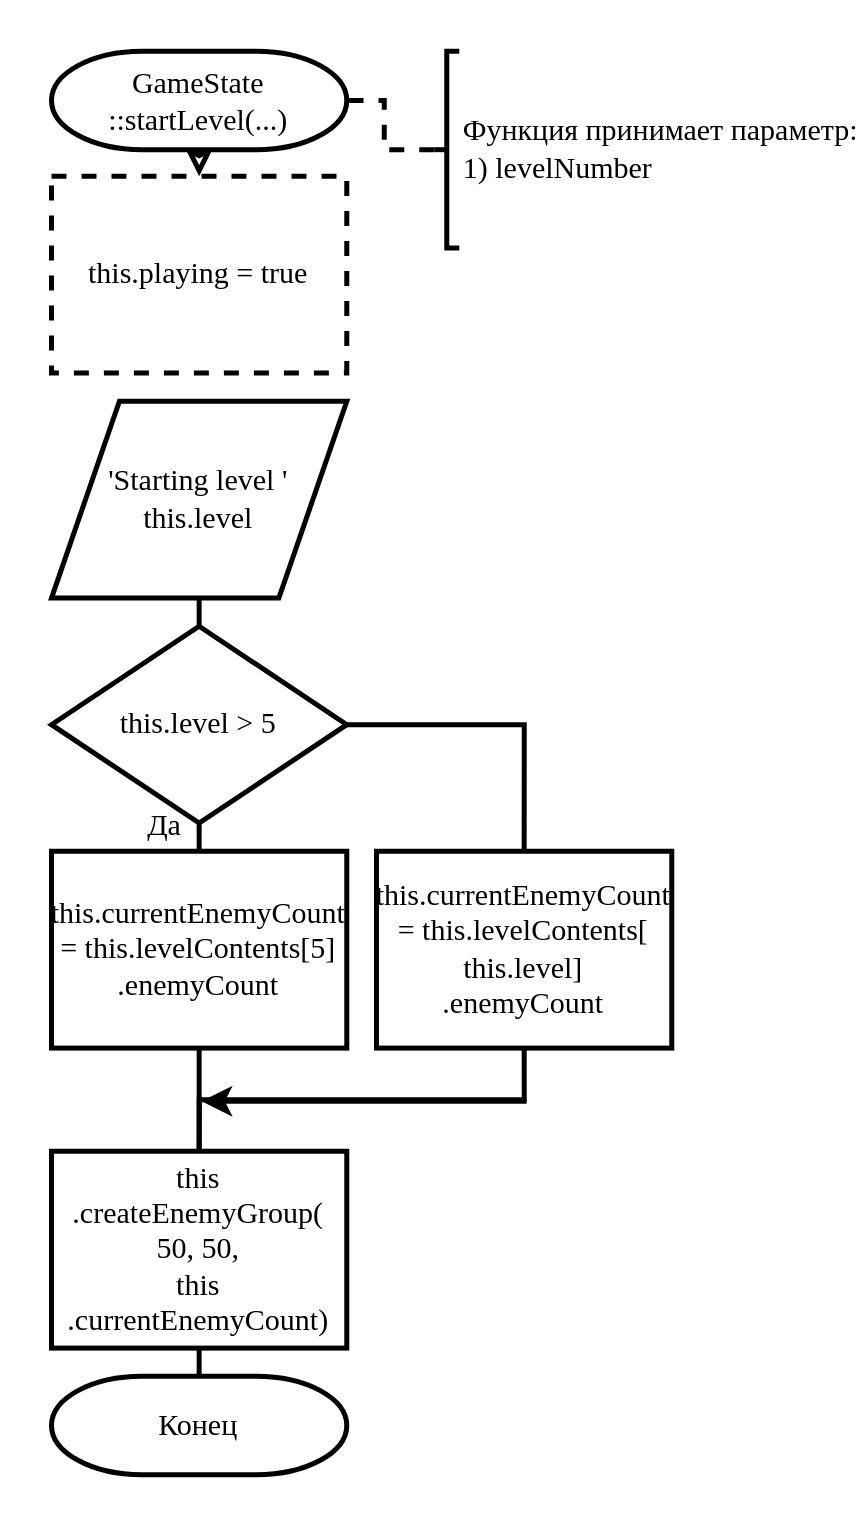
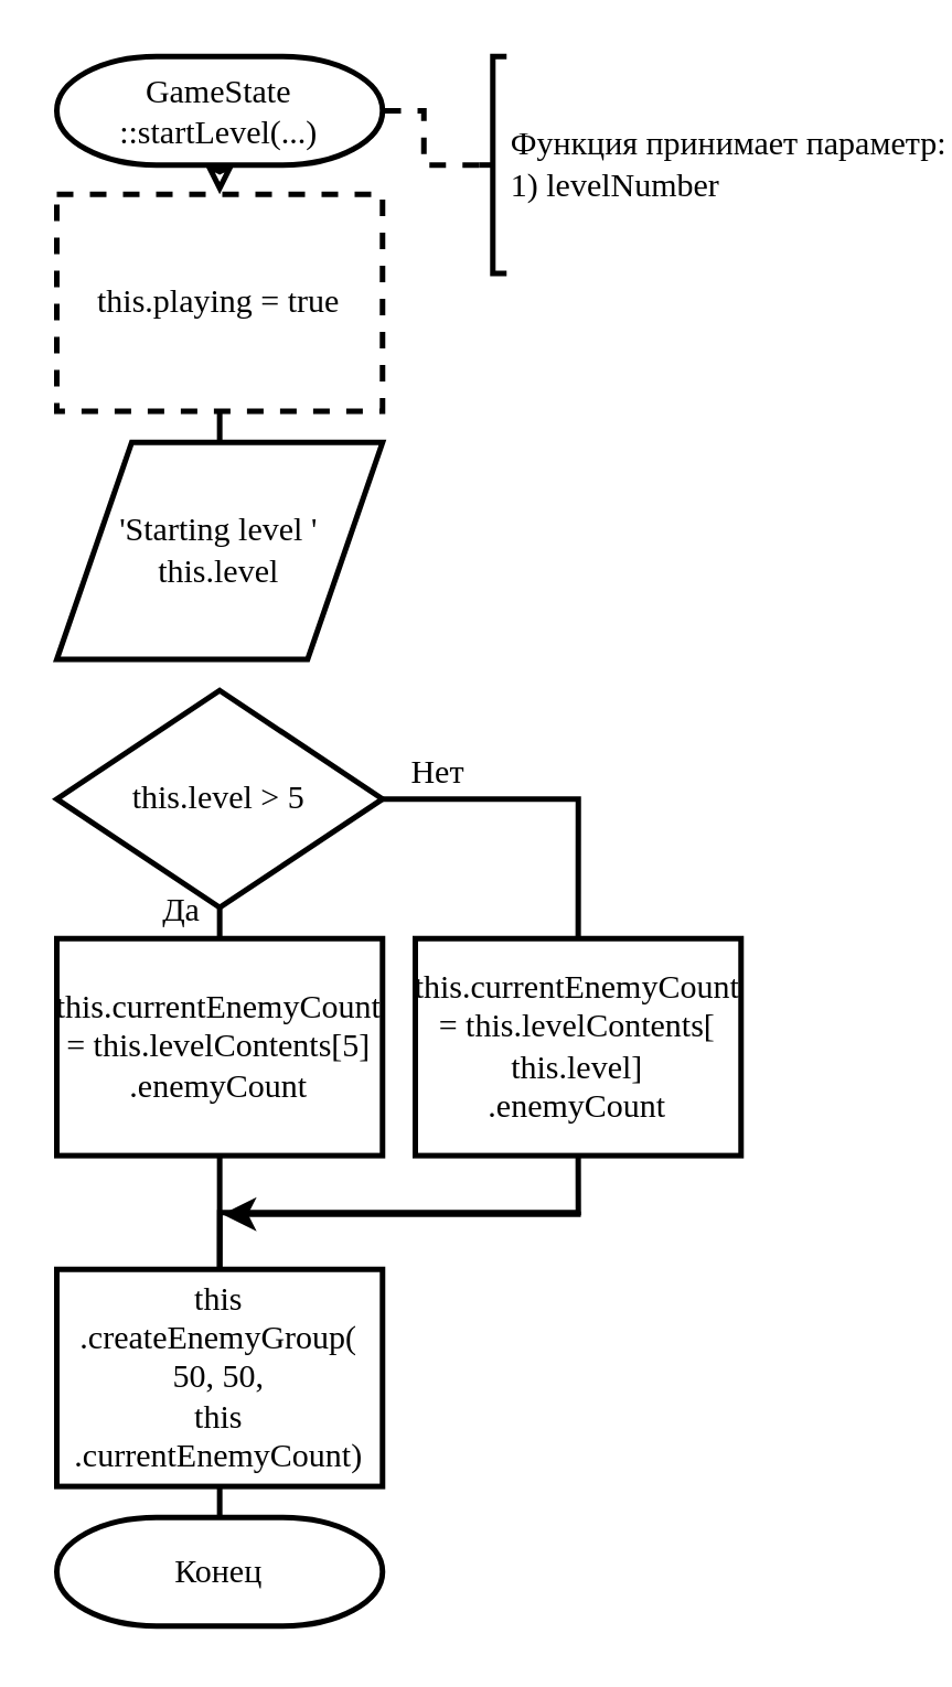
  <mxCell id="0" />
  <mxCell id="1" parent="0" />
  <mxCell id="2" style="edgeStyle=orthogonalEdgeStyle;rounded=0;orthogonalLoop=1;jettySize=auto;html=1;exitX=0.5;exitY=1;exitDx=0;exitDy=0;exitPerimeter=0;entryX=0.5;entryY=0;entryDx=0;entryDy=0;strokeWidth=2;endArrow=classic;endFill=0;fontFamily=Times New Roman;" edge="1" parent="1" source="3" target="5"><mxGeometry relative="1" as="geometry" /></mxCell>
  <mxCell id="3" value="GameState&lt;br&gt;::startLevel(...)" style="strokeWidth=2;html=1;shape=mxgraph.flowchart.terminator;whiteSpace=wrap;fontFamily=Times New Roman;" vertex="1" parent="1"><mxGeometry x="20" y="20" width="118.11" height="39.37" as="geometry" /></mxCell>
+ <mxCell id="4" style="edgeStyle=orthogonalEdgeStyle;rounded=0;orthogonalLoop=1;jettySize=auto;html=1;exitX=0.5;exitY=1;exitDx=0;exitDy=0;entryX=0.5;entryY=0;entryDx=0;entryDy=0;endArrow=none;endFill=0;strokeWidth=2;fontFamily=Times New Roman;" edge="1" parent="1" source="5" target="7"><mxGeometry relative="1" as="geometry" /></mxCell>
  <mxCell id="5" value="this.playing = true" style="rounded=0;whiteSpace=wrap;html=1;absoluteArcSize=1;arcSize=14;strokeWidth=2;fontFamily=Times New Roman;dashed=1;" vertex="1" parent="1"><mxGeometry x="20" y="70" width="118.11" height="78.74" as="geometry" /></mxCell>
- <mxCell id="6" style="edgeStyle=orthogonalEdgeStyle;rounded=0;orthogonalLoop=1;jettySize=auto;html=1;exitX=0.5;exitY=1;exitDx=0;exitDy=0;entryX=0.5;entryY=0;entryDx=0;entryDy=0;entryPerimeter=0;endArrow=none;endFill=0;strokeWidth=2;fontFamily=Times New Roman;" edge="1" parent="1" source="7" target="10"><mxGeometry relative="1" as="geometry" /></mxCell>
  <mxCell id="7" value="'Starting level '&lt;br&gt;this.level" style="shape=parallelogram;html=1;strokeWidth=2;perimeter=parallelogramPerimeter;whiteSpace=wrap;rounded=0;arcSize=12;size=0.23;fontFamily=Times New Roman;" vertex="1" parent="1"><mxGeometry x="20" y="160" width="118.11" height="78.74" as="geometry" /></mxCell>
  <mxCell id="8" style="edgeStyle=orthogonalEdgeStyle;rounded=0;orthogonalLoop=1;jettySize=auto;html=1;exitX=0.5;exitY=1;exitDx=0;exitDy=0;exitPerimeter=0;entryX=0.5;entryY=0;entryDx=0;entryDy=0;endArrow=none;endFill=0;strokeWidth=2;fontFamily=Times New Roman;" edge="1" parent="1" source="10" target="12"><mxGeometry relative="1" as="geometry" /></mxCell>
  <mxCell id="9" style="edgeStyle=orthogonalEdgeStyle;rounded=0;orthogonalLoop=1;jettySize=auto;html=1;exitX=1;exitY=0.5;exitDx=0;exitDy=0;exitPerimeter=0;entryX=0.5;entryY=0;entryDx=0;entryDy=0;endArrow=none;endFill=0;strokeWidth=2;fontFamily=Times New Roman;" edge="1" parent="1" source="10" target="14"><mxGeometry relative="1" as="geometry" /></mxCell>
  <mxCell id="10" value="this.level &amp;gt; 5" style="strokeWidth=2;html=1;shape=mxgraph.flowchart.decision;whiteSpace=wrap;rounded=0;fontFamily=Times New Roman;" vertex="1" parent="1"><mxGeometry x="20" y="250" width="118.11" height="78.74" as="geometry" /></mxCell>
  <mxCell id="11" style="edgeStyle=orthogonalEdgeStyle;rounded=0;orthogonalLoop=1;jettySize=auto;html=1;exitX=0.5;exitY=1;exitDx=0;exitDy=0;entryX=0.5;entryY=0;entryDx=0;entryDy=0;endArrow=none;endFill=0;strokeWidth=2;fontFamily=Times New Roman;" edge="1" parent="1" source="12" target="16"><mxGeometry relative="1" as="geometry" /></mxCell>
  <mxCell id="12" value="this.currentEnemyCount = this.levelContents[5]&lt;br&gt;.enemyCount" style="rounded=0;whiteSpace=wrap;html=1;absoluteArcSize=1;arcSize=14;strokeWidth=2;fontFamily=Times New Roman;" vertex="1" parent="1"><mxGeometry x="20" y="340" width="118.11" height="78.74" as="geometry" /></mxCell>
  <mxCell id="13" style="edgeStyle=orthogonalEdgeStyle;rounded=0;orthogonalLoop=1;jettySize=auto;html=1;exitX=0.5;exitY=1;exitDx=0;exitDy=0;entryX=0.5;entryY=0;entryDx=0;entryDy=0;endArrow=none;endFill=0;strokeWidth=2;fontFamily=Times New Roman;" edge="1" parent="1" source="14" target="16"><mxGeometry relative="1" as="geometry" /></mxCell>
  <mxCell id="14" value="this.currentEnemyCount = this.levelContents[&lt;br&gt;this.level]&lt;br&gt;.enemyCount" style="rounded=0;whiteSpace=wrap;html=1;absoluteArcSize=1;arcSize=14;strokeWidth=2;fontFamily=Times New Roman;" vertex="1" parent="1"><mxGeometry x="150" y="340" width="118.11" height="78.74" as="geometry" /></mxCell>
  <mxCell id="15" style="edgeStyle=orthogonalEdgeStyle;rounded=0;orthogonalLoop=1;jettySize=auto;html=1;exitX=0.5;exitY=1;exitDx=0;exitDy=0;entryX=0.5;entryY=0;entryDx=0;entryDy=0;entryPerimeter=0;endArrow=none;endFill=0;strokeWidth=2;fontFamily=Times New Roman;" edge="1" parent="1" source="16" target="17"><mxGeometry relative="1" as="geometry" /></mxCell>
  <mxCell id="16" value="this&lt;br&gt;.createEnemyGroup(&lt;br&gt;50, 50,&lt;br&gt;this&lt;br&gt;.currentEnemyCount)" style="rounded=0;whiteSpace=wrap;html=1;absoluteArcSize=1;arcSize=14;strokeWidth=2;fontFamily=Times New Roman;" vertex="1" parent="1"><mxGeometry x="20" y="460" width="118.11" height="78.74" as="geometry" /></mxCell>
  <mxCell id="17" value="Конец" style="strokeWidth=2;html=1;shape=mxgraph.flowchart.terminator;whiteSpace=wrap;fontFamily=Times New Roman;" vertex="1" parent="1"><mxGeometry x="20" y="550" width="118.11" height="39.37" as="geometry" /></mxCell>
  <mxCell id="18" value="Да" style="text;html=1;align=center;verticalAlign=middle;resizable=0;points=[];autosize=1;fontFamily=Times New Roman;" vertex="1" parent="1"><mxGeometry x="50" y="320" width="30" height="20" as="geometry" /></mxCell>
+ <mxCell id="19" value="Нет" style="text;html=1;align=center;verticalAlign=middle;resizable=0;points=[];autosize=1;fontFamily=Times New Roman;" vertex="1" parent="1"><mxGeometry x="143.11" y="270" width="30" height="20" as="geometry" /></mxCell>
  <mxCell id="20" value="" style="endArrow=classic;html=1;strokeWidth=2;fontFamily=Times New Roman;" edge="1" parent="1"><mxGeometry width="50" height="50" relative="1" as="geometry"><mxPoint x="210" y="440" as="sourcePoint" /><mxPoint x="80" y="440" as="targetPoint" /></mxGeometry></mxCell>
  <mxCell id="21" style="edgeStyle=orthogonalEdgeStyle;rounded=0;orthogonalLoop=1;jettySize=auto;html=1;exitX=0;exitY=0.5;exitDx=0;exitDy=0;exitPerimeter=0;entryX=1;entryY=0.5;entryDx=0;entryDy=0;entryPerimeter=0;endArrow=none;endFill=0;strokeWidth=2;fontFamily=Times New Roman;dashed=1;" edge="1" parent="1" source="22" target="3"><mxGeometry relative="1" as="geometry" /></mxCell>
  <mxCell id="22" value="Функция принимает параметр:&lt;br&gt;1) levelNumber" style="strokeWidth=2;html=1;shape=mxgraph.flowchart.annotation_2;align=left;labelPosition=right;pointerEvents=1;rounded=0;fontFamily=Times New Roman;" vertex="1" parent="1"><mxGeometry x="173.11" y="20" width="10" height="78.74" as="geometry" /></mxCell>
